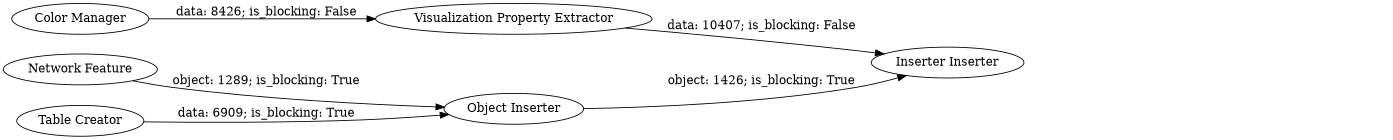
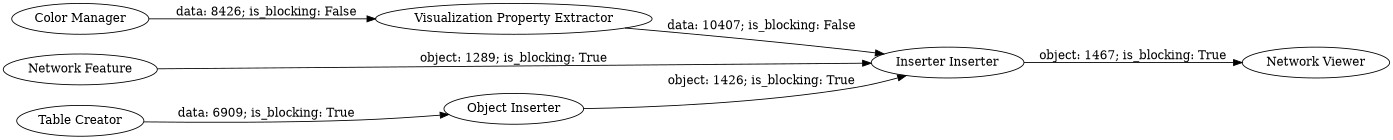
  digraph {
    rankdir=LR
    n1 [label="Inserter Inserter"]
+   n2 [label="Network Viewer"]
    n3 [label="Visualization Property Extractor"]
    n4 [label="Color Manager"]
    n5 [label="Network Feature"]
    n6 [label="Object Inserter"]
    n7 [label="Table Creator"]
+   n1 -> n2 [label="object: 1467; is_blocking: True"]
    n3 -> n1 [label="data: 10407; is_blocking: False"]
    n4 -> n3 [label="data: 8426; is_blocking: False"]
-   n5 -> n6 [label="object: 1289; is_blocking: True"]
+   n5 -> n1 [label="object: 1289; is_blocking: True"]
    n6 -> n1 [label="object: 1426; is_blocking: True"]
    n7 -> n6 [label="data: 6909; is_blocking: True"]
  }
